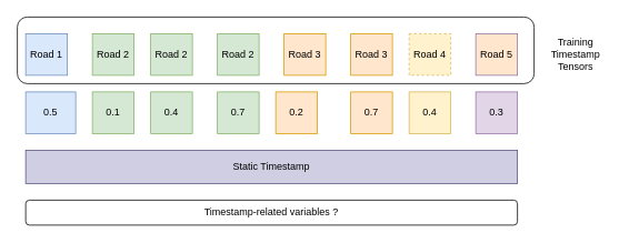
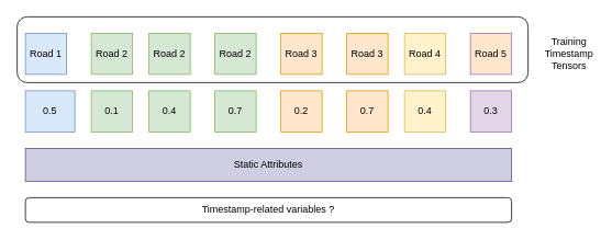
  <mxCell id="0" />
  <mxCell id="1" parent="0" />
  <mxCell id="2" value="Road 1" style="whiteSpace=wrap;html=1;aspect=fixed;fillColor=#dae8fc;strokeColor=#6c8ebf;" parent="1" vertex="1"><mxGeometry x="30" y="40" width="50" height="50" as="geometry" /></mxCell>
  <mxCell id="3" value="Road 2" style="whiteSpace=wrap;html=1;aspect=fixed;fillColor=#d5e8d4;strokeColor=#82b366;" parent="1" vertex="1"><mxGeometry x="110" y="40" width="50" height="50" as="geometry" /></mxCell>
  <mxCell id="4" value="Road 2" style="whiteSpace=wrap;html=1;aspect=fixed;fillColor=#d5e8d4;strokeColor=#82b366;" parent="1" vertex="1"><mxGeometry x="180" y="40" width="50" height="50" as="geometry" /></mxCell>
  <mxCell id="5" value="Road 2" style="whiteSpace=wrap;html=1;aspect=fixed;fillColor=#d5e8d4;strokeColor=#82b366;" parent="1" vertex="1"><mxGeometry x="260" y="40" width="50" height="50" as="geometry" /></mxCell>
  <mxCell id="6" value="Road 3" style="whiteSpace=wrap;html=1;aspect=fixed;fillColor=#ffe6cc;strokeColor=#d79b00;" parent="1" vertex="1"><mxGeometry x="340" y="40" width="50" height="50" as="geometry" /></mxCell>
  <mxCell id="7" value="Road 3" style="whiteSpace=wrap;html=1;aspect=fixed;fillColor=#ffe6cc;strokeColor=#d79b00;" parent="1" vertex="1"><mxGeometry x="420" y="40" width="50" height="50" as="geometry" /></mxCell>
- <mxCell id="8" value="Road 4" style="whiteSpace=wrap;html=1;aspect=fixed;fillColor=#fff2cc;strokeColor=#d6b656;dashed=1;" parent="1" vertex="1"><mxGeometry x="490" y="40" width="50" height="50" as="geometry" /></mxCell>
+ <mxCell id="8" value="Road 4" style="whiteSpace=wrap;html=1;aspect=fixed;fillColor=#fff2cc;strokeColor=#d6b656;" parent="1" vertex="1"><mxGeometry x="490" y="40" width="50" height="50" as="geometry" /></mxCell>
  <mxCell id="9" value="Road 5" style="whiteSpace=wrap;html=1;aspect=fixed;fillColor=#ffe6cc;strokeColor=#9673a6;" parent="1" vertex="1"><mxGeometry x="570" y="40" width="50" height="50" as="geometry" /></mxCell>
  <mxCell id="10" value="0.5" style="whiteSpace=wrap;html=1;aspect=fixed;fillColor=#dae8fc;strokeColor=#6c8ebf;" parent="1" vertex="1"><mxGeometry x="30" y="110" width="60" height="50" as="geometry" /></mxCell>
  <mxCell id="11" value="0.1" style="whiteSpace=wrap;html=1;aspect=fixed;fillColor=#d5e8d4;strokeColor=#82b366;" parent="1" vertex="1"><mxGeometry x="110" y="110" width="50" height="50" as="geometry" /></mxCell>
  <mxCell id="12" value="0.4" style="whiteSpace=wrap;html=1;aspect=fixed;fillColor=#d5e8d4;strokeColor=#82b366;" parent="1" vertex="1"><mxGeometry x="180" y="110" width="50" height="50" as="geometry" /></mxCell>
  <mxCell id="13" value="0.7" style="whiteSpace=wrap;html=1;aspect=fixed;fillColor=#d5e8d4;strokeColor=#82b366;" parent="1" vertex="1"><mxGeometry x="260" y="110" width="50" height="50" as="geometry" /></mxCell>
- <mxCell id="14" value="0.2" style="whiteSpace=wrap;html=1;aspect=fixed;fillColor=#ffe6cc;strokeColor=#d79b00;" parent="1" vertex="1"><mxGeometry x="330" y="110" width="50" height="50" as="geometry" /></mxCell>
+ <mxCell id="14" value="0.2" style="whiteSpace=wrap;html=1;aspect=fixed;fillColor=#ffe6cc;strokeColor=#d79b00;" parent="1" vertex="1"><mxGeometry x="340" y="110" width="50" height="50" as="geometry" /></mxCell>
  <mxCell id="15" value="0.7" style="whiteSpace=wrap;html=1;aspect=fixed;fillColor=#ffe6cc;strokeColor=#d79b00;" parent="1" vertex="1"><mxGeometry x="420" y="110" width="50" height="50" as="geometry" /></mxCell>
  <mxCell id="16" value="0.4" style="whiteSpace=wrap;html=1;aspect=fixed;fillColor=#fff2cc;strokeColor=#d6b656;" parent="1" vertex="1"><mxGeometry x="490" y="110" width="50" height="50" as="geometry" /></mxCell>
  <mxCell id="17" value="0.3" style="whiteSpace=wrap;html=1;aspect=fixed;fillColor=#e1d5e7;strokeColor=#9673a6;" parent="1" vertex="1"><mxGeometry x="570" y="110" width="50" height="50" as="geometry" /></mxCell>
  <mxCell id="18" value="" style="rounded=1;whiteSpace=wrap;html=1;fillColor=none;" parent="1" vertex="1"><mxGeometry x="20" y="20" width="620" height="80" as="geometry" /></mxCell>
  <mxCell id="19" value="Training&lt;div&gt;Timestamp&lt;/div&gt;&lt;div&gt;Tensors&lt;/div&gt;" style="text;html=1;align=center;verticalAlign=middle;whiteSpace=wrap;rounded=0;" parent="1" vertex="1"><mxGeometry x="660" y="50" width="60" height="30" as="geometry" /></mxCell>
- <mxCell id="20" value="Static Timestamp" style="rounded=0;whiteSpace=wrap;html=1;fillColor=#d0cee2;strokeColor=#56517e;" parent="1" vertex="1"><mxGeometry x="30" y="180" width="590" height="40" as="geometry" /></mxCell>
+ <mxCell id="20" value="Static Attributes" style="rounded=0;whiteSpace=wrap;html=1;fillColor=#d0cee2;strokeColor=#56517e;" parent="1" vertex="1"><mxGeometry x="30" y="180" width="590" height="40" as="geometry" /></mxCell>
  <mxCell id="21" value="Timestamp-related variables ?" style="rounded=1;whiteSpace=wrap;html=1;" parent="1" vertex="1"><mxGeometry x="30" y="240" width="590" height="30" as="geometry" /></mxCell>
